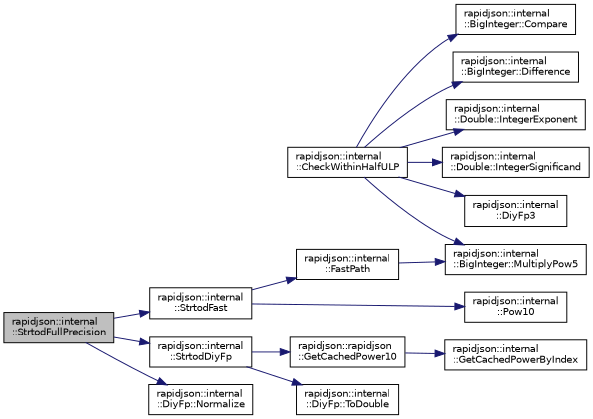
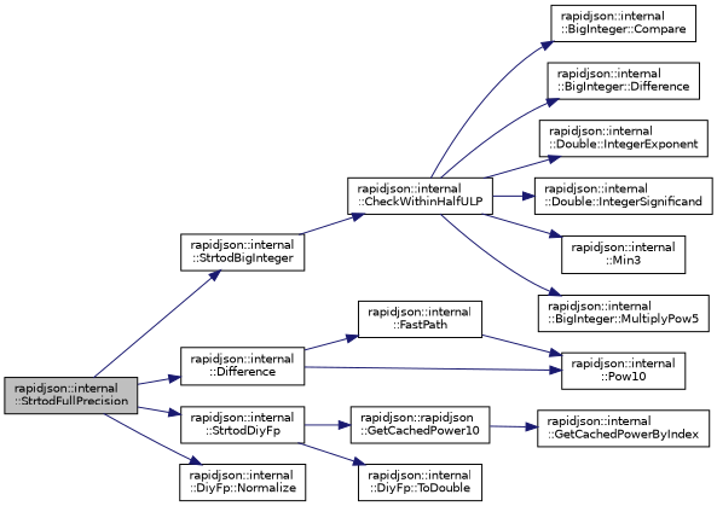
  digraph {
    rankdir=LR
    node [color=black fillcolor=white fontname=Helvetica fontsize=10 shape=record style=filled]
    edge [color=midnightblue fontname=Helvetica fontsize=10 labelfontname=Helvetica labelfontsize=10 style=solid]
    n1 [fillcolor=grey75 fontcolor=black height=0.2 label="rapidjson::internal\l::StrtodFullPrecision" width=0.4]
+   n2 [height=0.2 label="rapidjson::internal\l::StrtodBigInteger" width=0.4]
    n3 [height=0.2 label="rapidjson::internal\l::StrtodDiyFp" width=0.4]
-   n4 [height=0.2 label="rapidjson::internal\l::StrtodFast" width=0.4]
+   n4 [height=0.2 label="rapidjson::internal\l::Difference" width=0.4]
    n5 [height=0.2 label="rapidjson::internal\l::DiyFp::Normalize" width=0.4]
    n6 [height=0.2 label="rapidjson::internal\l::CheckWithinHalfULP" width=0.4]
    n7 [height=0.2 label="rapidjson::rapidjson\l::GetCachedPower10" width=0.4]
    n8 [height=0.2 label="rapidjson::internal\l::DiyFp::ToDouble" width=0.4]
    n9 [height=0.2 label="rapidjson::internal\l::FastPath" width=0.4]
    n10 [height=0.2 label="rapidjson::internal\l::Pow10" width=0.4]
    n11 [height=0.2 label="rapidjson::internal\l::BigInteger::Compare" width=0.4]
    n12 [height=0.2 label="rapidjson::internal\l::BigInteger::Difference" width=0.4]
    n13 [height=0.2 label="rapidjson::internal\l::Double::IntegerExponent" width=0.4]
    n14 [height=0.2 label="rapidjson::internal\l::Double::IntegerSignificand" width=0.4]
-   n15 [height=0.2 label="rapidjson::internal\l::DiyFp3" width=0.4]
+   n15 [height=0.2 label="rapidjson::internal\l::Min3" width=0.4]
    n16 [height=0.2 label="rapidjson::internal\l::BigInteger::MultiplyPow5" width=0.4]
    n17 [height=0.2 label="rapidjson::internal\l::GetCachedPowerByIndex" width=0.4]
+   n1 -> n2
    n1 -> n3
    n1 -> n4
    n1 -> n5
+   n2 -> n6
    n3 -> n7
    n3 -> n8
    n4 -> n9
    n4 -> n10
    n6 -> n11
    n6 -> n12
    n6 -> n13
    n6 -> n14
    n6 -> n15
    n6 -> n16
    n7 -> n17
-   n9 -> n16
+   n9 -> n10
  }
